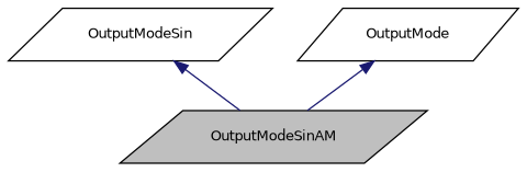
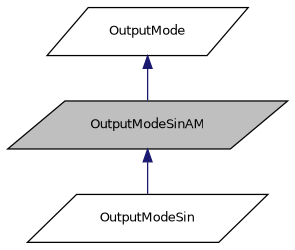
  digraph {
    node [color=black fillcolor=white fontname=Helvetica fontsize=10 shape=parallelogram style=filled]
    edge [color=midnightblue dir=back fontname=Helvetica fontsize=10 labelfontname=Helvetica labelfontsize=10 style=solid]
    n1 [fillcolor=grey75 fontcolor=black height=0.2 label=OutputModeSinAM width=0.4]
    n2 [height=0.2 label=OutputModeSin width=0.4]
    n3 [height=0.2 label=OutputMode width=0.4]
-   n2 -> n1
+   n1 -> n2
    n3 -> n1
  }
